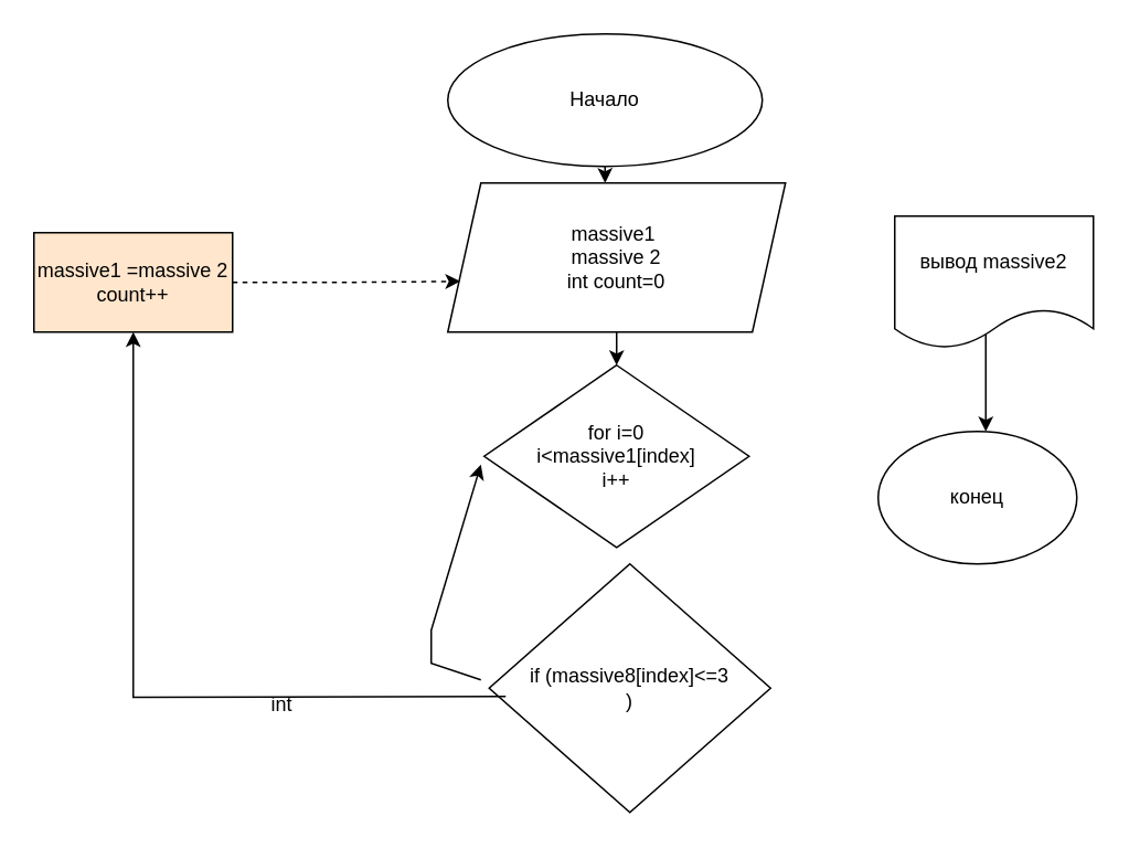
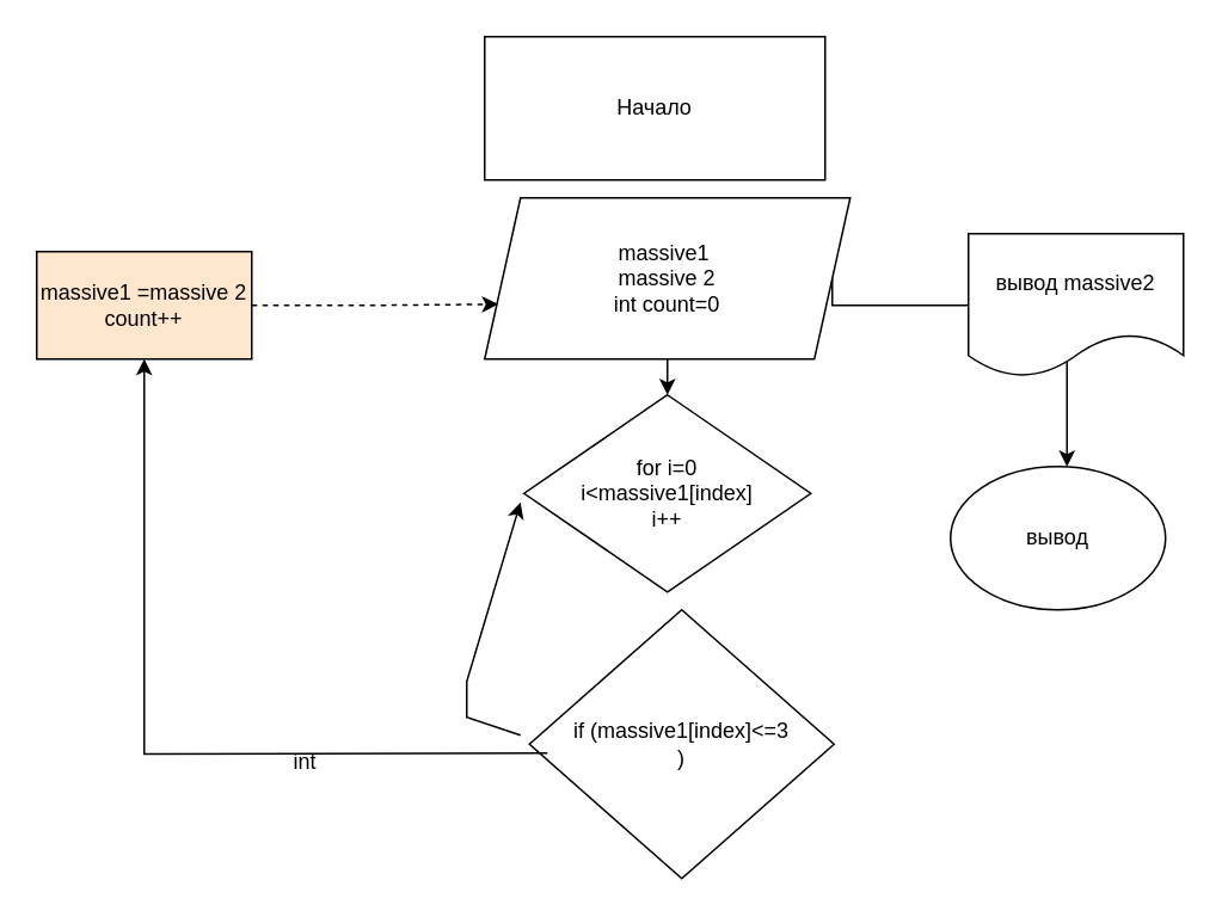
  <mxCell id="0" />
  <mxCell id="1" parent="0" />
- <mxCell id="2" style="edgeStyle=orthogonalEdgeStyle;rounded=0;orthogonalLoop=1;jettySize=auto;html=1;exitX=0.5;exitY=1;exitDx=0;exitDy=0;entryX=0.466;entryY=0;entryDx=0;entryDy=0;entryPerimeter=0;" edge="1" parent="1" source="3" target="5"><mxGeometry relative="1" as="geometry" /></mxCell>
- <mxCell id="3" value="Начало" style="ellipse;whiteSpace=wrap;html=1;" vertex="1" parent="1"><mxGeometry x="270" y="20" width="190" height="80" as="geometry" /></mxCell>
+ <mxCell id="3" value="Начало" style="whiteSpace=wrap;html=1;rounded=0;" vertex="1" parent="1"><mxGeometry x="270" y="20" width="190" height="80" as="geometry" /></mxCell>
  <mxCell id="4" style="edgeStyle=orthogonalEdgeStyle;rounded=0;orthogonalLoop=1;jettySize=auto;html=1;exitX=0.5;exitY=1;exitDx=0;exitDy=0;" edge="1" parent="1" source="5"><mxGeometry relative="1" as="geometry"><mxPoint x="372" y="220" as="targetPoint" /></mxGeometry></mxCell>
  <mxCell id="5" value="massive1&amp;nbsp;&lt;br&gt;massive 2&lt;br&gt;int count=0" style="shape=parallelogram;perimeter=parallelogramPerimeter;whiteSpace=wrap;html=1;fixedSize=1;" vertex="1" parent="1"><mxGeometry x="270" y="110" width="204" height="90" as="geometry" /></mxCell>
  <mxCell id="6" value="for i=0&lt;br&gt;i&amp;lt;massive1[index]&lt;br&gt;i++" style="rhombus;whiteSpace=wrap;html=1;" vertex="1" parent="1"><mxGeometry x="292" y="220" width="160" height="110" as="geometry" /></mxCell>
- <mxCell id="7" value="if (massive8[index]&amp;lt;=3&lt;br&gt;)" style="rhombus;whiteSpace=wrap;html=1;" vertex="1" parent="1"><mxGeometry x="295" y="340" width="170" height="150" as="geometry" /></mxCell>
+ <mxCell id="7" value="if (massive1[index]&amp;lt;=3&lt;br&gt;)" style="rhombus;whiteSpace=wrap;html=1;" vertex="1" parent="1"><mxGeometry x="295" y="340" width="170" height="150" as="geometry" /></mxCell>
  <mxCell id="8" style="edgeStyle=orthogonalEdgeStyle;rounded=0;orthogonalLoop=1;jettySize=auto;html=1;exitX=0.75;exitY=1;exitDx=0;exitDy=0;" edge="1" parent="1" target="10"><mxGeometry relative="1" as="geometry"><mxPoint x="80" y="240" as="targetPoint" /><mxPoint x="305" y="420" as="sourcePoint" /></mxGeometry></mxCell>
  <mxCell id="9" style="edgeStyle=orthogonalEdgeStyle;rounded=0;orthogonalLoop=1;jettySize=auto;html=1;exitX=1;exitY=0.5;exitDx=0;exitDy=0;entryX=0.037;entryY=0.66;entryDx=0;entryDy=0;entryPerimeter=0;dashed=1;" edge="1" parent="1" source="10" target="5"><mxGeometry relative="1" as="geometry" /></mxCell>
  <mxCell id="10" value="massive1 =massive 2&lt;br&gt;count++" style="rounded=0;whiteSpace=wrap;html=1;fillColor=#ffe6cc;" vertex="1" parent="1"><mxGeometry x="20" y="140" width="120" height="60" as="geometry" /></mxCell>
  <mxCell id="11" value="int" style="text;html=1;strokeColor=none;fillColor=none;align=center;verticalAlign=middle;whiteSpace=wrap;rounded=0;" vertex="1" parent="1"><mxGeometry x="140" y="410" width="60" height="30" as="geometry" /></mxCell>
  <mxCell id="12" value="" style="endArrow=classic;html=1;rounded=0;" edge="1" parent="1"><mxGeometry width="50" height="50" relative="1" as="geometry"><mxPoint x="595" y="200" as="sourcePoint" /><mxPoint x="595" y="260" as="targetPoint" /></mxGeometry></mxCell>
  <mxCell id="13" value="вывод massive2" style="shape=document;whiteSpace=wrap;html=1;boundedLbl=1;" vertex="1" parent="1"><mxGeometry x="540" y="130" width="120" height="80" as="geometry" /></mxCell>
- <mxCell id="15" value="конец" style="ellipse;whiteSpace=wrap;html=1;" vertex="1" parent="1"><mxGeometry x="530" y="260" width="120" height="80" as="geometry" /></mxCell>
+ <mxCell id="14" value="" style="edgeStyle=orthogonalEdgeStyle;rounded=0;orthogonalLoop=1;jettySize=auto;html=1;exitX=1;exitY=0.5;exitDx=0;exitDy=0;endArrow=none;" edge="1" parent="1" source="5" target="13"><mxGeometry relative="1" as="geometry"><mxPoint x="580" y="155" as="targetPoint" /><mxPoint x="464" y="155" as="sourcePoint" /><Array as="points"><mxPoint x="464" y="170" /></Array></mxGeometry></mxCell>
+ <mxCell id="15" value="вывод" style="ellipse;whiteSpace=wrap;html=1;" vertex="1" parent="1"><mxGeometry x="530" y="260" width="120" height="80" as="geometry" /></mxCell>
  <mxCell id="16" value="" style="endArrow=classic;html=1;rounded=0;" edge="1" parent="1"><mxGeometry width="50" height="50" relative="1" as="geometry"><mxPoint x="290" y="410" as="sourcePoint" /><mxPoint x="290" y="280" as="targetPoint" /><Array as="points"><mxPoint x="260" y="400" /><mxPoint x="260" y="380" /></Array></mxGeometry></mxCell>
